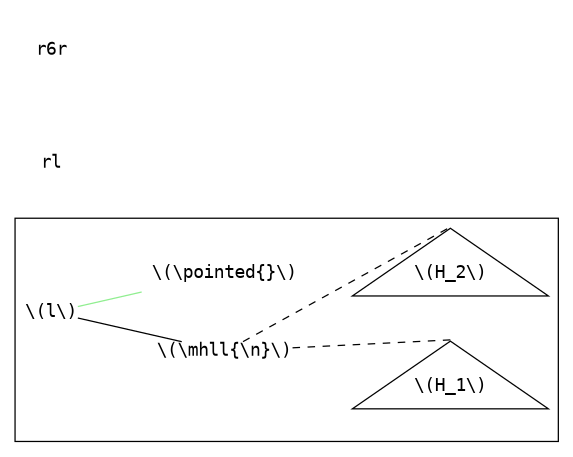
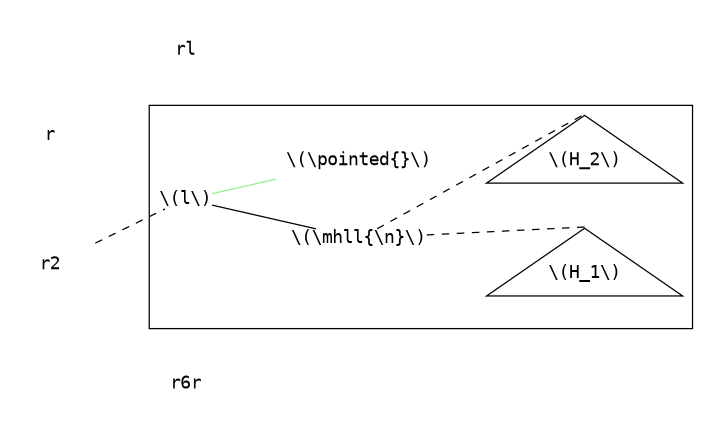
  graph {
    fontname="DejaVu Sans Mono"
    rankdir=LR
    splines=false
    node [fontname="DejaVu Sans Mono" shape=none]
    edge [fontname="DejaVu Sans Mono" style=dashed]
    n1 [height=1 label="\\(l\\)" shape=plain width=1]
    n2 [height=1 label="\\(\\mhll{\\n}\\)" shape=plain width=1]
    n3 [height=1 label="\\(\\pointed{}\\)" width=1]
    n4 [height=1 label="\\(H_1\\)" shape=triangle width=1]
    n5 [height=1 label="\\(H_2\\)" shape=triangle width=1]
+   r [height=1 width=1]
    rl [height=1 width=1]
+   r2 [height=1 width=1]
    n9 [height=1 label=r6r width=1]
    subgraph cluster_1 {
      n1
      n2
      n3
      n4
      n5
    }
    n1 -- n2 [style=""]
    n1 -- n3 [color=lightgreen style=""]
    n2 -- n4 [headport=n]
    n2 -- n5 [headport=n]
+   r -- n1 [style=invis]
+   r -- rl [style=invis]
+   r2 -- n1
+   r2 -- n9 [style=invis]
  }
